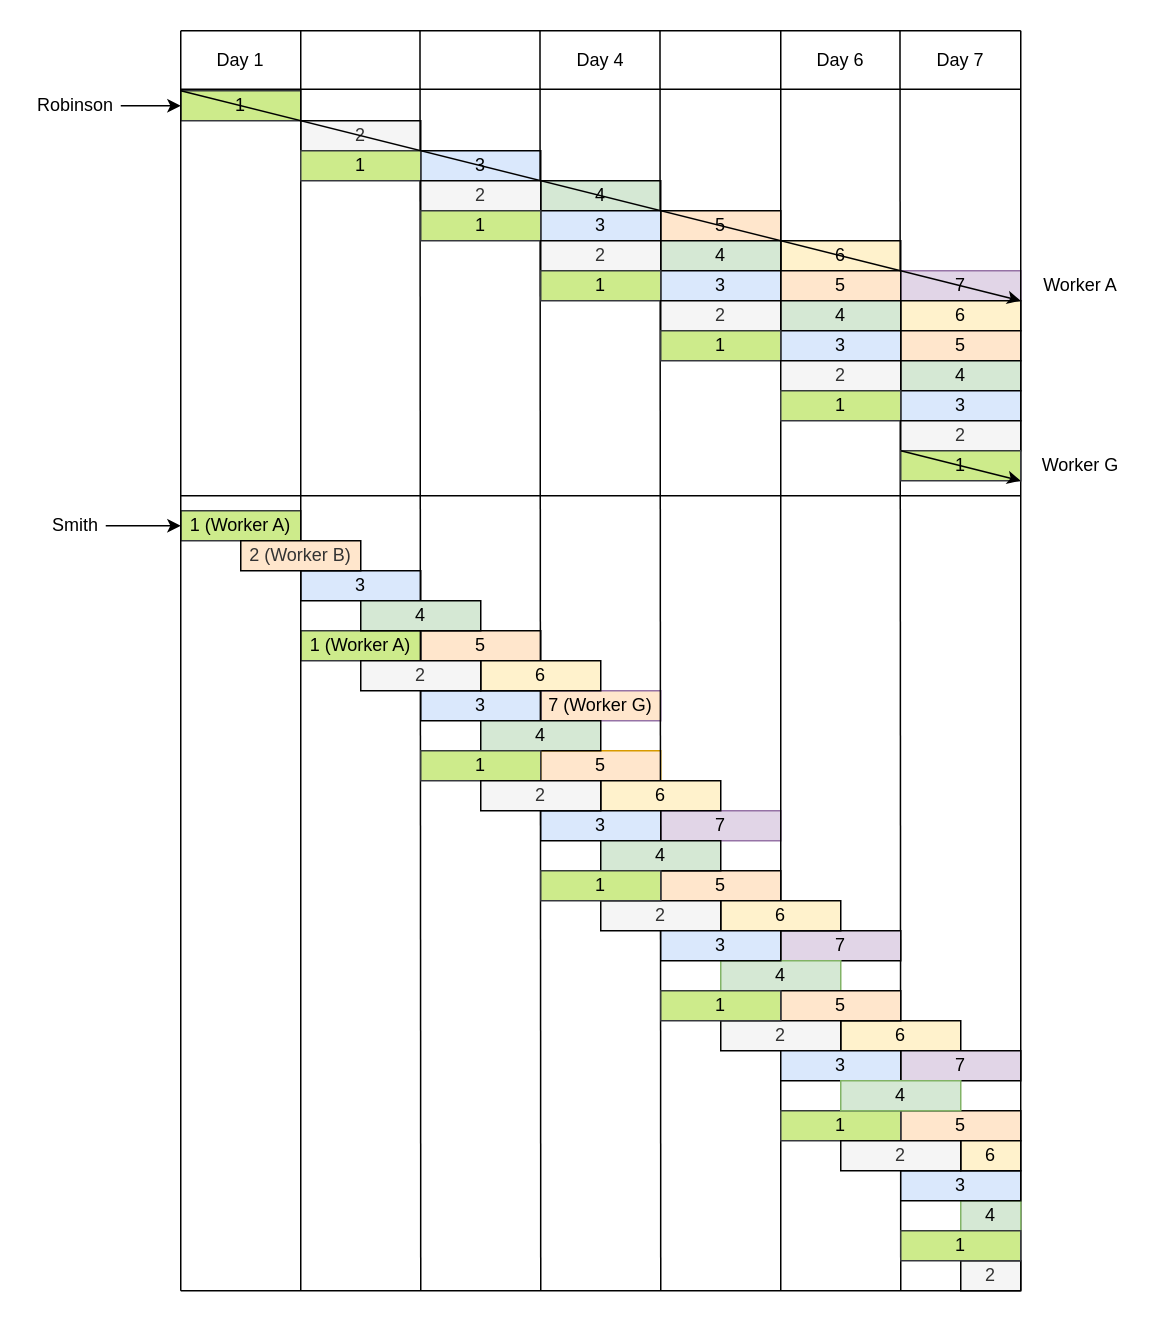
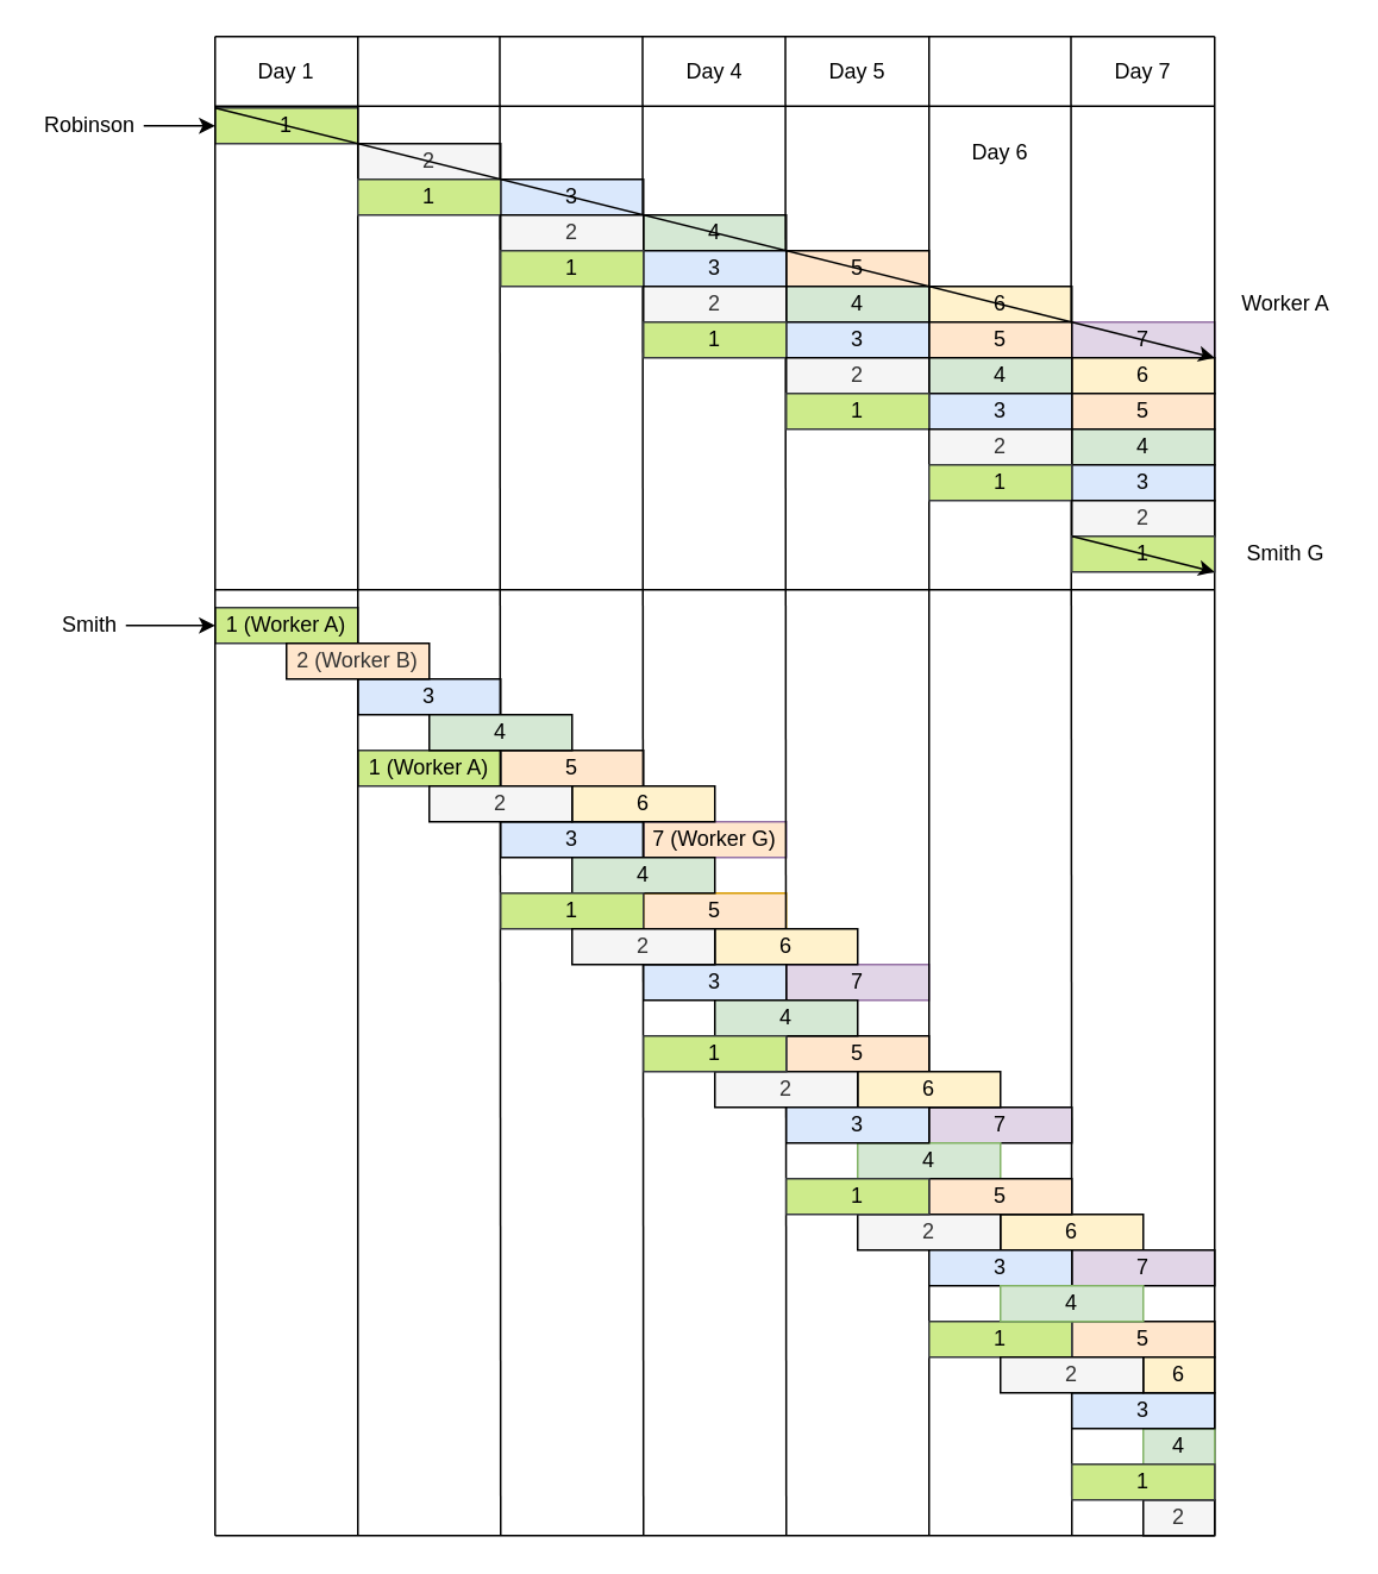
  <mxCell id="0" />
  <mxCell id="1" parent="0" />
  <mxCell id="2" value="1" style="rounded=0;whiteSpace=wrap;html=1;fillColor=#cdeb8b;strokeColor=#36393d;" vertex="1" parent="1"><mxGeometry x="120" y="60" width="80" height="20" as="geometry" /></mxCell>
  <mxCell id="3" value="2" style="rounded=0;whiteSpace=wrap;html=1;fillColor=#f5f5f5;fontColor=#333333;" vertex="1" parent="1"><mxGeometry x="200" y="80" width="80" height="20" as="geometry" /></mxCell>
  <mxCell id="4" value="3" style="rounded=0;whiteSpace=wrap;html=1;fillColor=#dae8fc;" vertex="1" parent="1"><mxGeometry x="280" y="100" width="80" height="20" as="geometry" /></mxCell>
  <mxCell id="5" value="4" style="rounded=0;whiteSpace=wrap;html=1;fillColor=#d5e8d4;" vertex="1" parent="1"><mxGeometry x="360" y="120" width="80" height="20" as="geometry" /></mxCell>
  <mxCell id="6" value="5" style="rounded=0;whiteSpace=wrap;html=1;fillColor=#ffe6cc;" vertex="1" parent="1"><mxGeometry x="440" y="140" width="80" height="20" as="geometry" /></mxCell>
  <mxCell id="7" value="6" style="rounded=0;whiteSpace=wrap;html=1;fillColor=#fff2cc;" vertex="1" parent="1"><mxGeometry x="520" y="160" width="80" height="20" as="geometry" /></mxCell>
  <mxCell id="8" value="7" style="rounded=0;whiteSpace=wrap;html=1;fillColor=#e1d5e7;strokeColor=#9673a6;" vertex="1" parent="1"><mxGeometry x="600" y="180" width="80" height="20" as="geometry" /></mxCell>
  <mxCell id="9" value="1 (Worker A)" style="rounded=0;whiteSpace=wrap;html=1;fillColor=#cdeb8b;strokeColor=#36393d;" vertex="1" parent="1"><mxGeometry x="120" y="340" width="80" height="20" as="geometry" /></mxCell>
  <mxCell id="10" value="3" style="rounded=0;whiteSpace=wrap;html=1;fillColor=#dae8fc;" vertex="1" parent="1"><mxGeometry x="200" y="380" width="80" height="20" as="geometry" /></mxCell>
  <mxCell id="11" value="5" style="rounded=0;whiteSpace=wrap;html=1;fillColor=#ffe6cc;" vertex="1" parent="1"><mxGeometry x="280" y="420" width="80" height="20" as="geometry" /></mxCell>
  <mxCell id="12" value="7 (Worker G)" style="rounded=0;whiteSpace=wrap;html=1;fillColor=#ffe6cc;strokeColor=#9673a6;" vertex="1" parent="1"><mxGeometry x="360" y="460" width="80" height="20" as="geometry" /></mxCell>
  <mxCell id="13" style="edgeStyle=orthogonalEdgeStyle;rounded=0;orthogonalLoop=1;jettySize=auto;html=1;exitX=1;exitY=0.5;exitDx=0;exitDy=0;entryX=0;entryY=0.5;entryDx=0;entryDy=0;" edge="1" parent="1" source="14" target="2"><mxGeometry relative="1" as="geometry" /></mxCell>
  <mxCell id="14" value="Robinson" style="text;html=1;strokeColor=none;fillColor=none;align=center;verticalAlign=middle;whiteSpace=wrap;rounded=0;" vertex="1" parent="1"><mxGeometry x="20" y="60" width="60" height="20" as="geometry" /></mxCell>
  <mxCell id="15" style="edgeStyle=orthogonalEdgeStyle;rounded=0;orthogonalLoop=1;jettySize=auto;html=1;entryX=0;entryY=0.5;entryDx=0;entryDy=0;exitX=1;exitY=0.5;exitDx=0;exitDy=0;" edge="1" parent="1" source="16" target="9"><mxGeometry relative="1" as="geometry"><mxPoint x="80" y="250" as="sourcePoint" /></mxGeometry></mxCell>
  <mxCell id="16" value="Smith" style="text;html=1;strokeColor=none;fillColor=none;align=center;verticalAlign=middle;whiteSpace=wrap;rounded=0;" vertex="1" parent="1"><mxGeometry x="30" y="340" width="40" height="20" as="geometry" /></mxCell>
  <mxCell id="17" value="Day 1" style="text;html=1;strokeColor=none;fillColor=none;align=center;verticalAlign=middle;whiteSpace=wrap;rounded=0;" vertex="1" parent="1"><mxGeometry x="140" y="30" width="40" height="20" as="geometry" /></mxCell>
  <mxCell id="18" value="Day 4" style="text;html=1;strokeColor=none;fillColor=none;align=center;verticalAlign=middle;whiteSpace=wrap;rounded=0;" vertex="1" parent="1"><mxGeometry x="380" y="30" width="40" height="20" as="geometry" /></mxCell>
- <mxCell id="20" value="Day 6" style="text;html=1;strokeColor=none;fillColor=none;align=center;verticalAlign=middle;whiteSpace=wrap;rounded=0;" vertex="1" parent="1"><mxGeometry x="540" y="30" width="40" height="20" as="geometry" /></mxCell>
+ <mxCell id="19" value="Day 5" style="text;html=1;strokeColor=none;fillColor=none;align=center;verticalAlign=middle;whiteSpace=wrap;rounded=0;" vertex="1" parent="1"><mxGeometry x="460" y="30" width="40" height="20" as="geometry" /></mxCell>
+ <mxCell id="20" value="Day 6" style="text;html=1;strokeColor=none;fillColor=none;align=center;verticalAlign=middle;whiteSpace=wrap;rounded=0;" vertex="1" parent="1"><mxGeometry x="540" y="75" width="40" height="20" as="geometry" /></mxCell>
  <mxCell id="21" value="Day 7" style="text;html=1;strokeColor=none;fillColor=none;align=center;verticalAlign=middle;whiteSpace=wrap;rounded=0;" vertex="1" parent="1"><mxGeometry x="620" y="30" width="40" height="20" as="geometry" /></mxCell>
  <mxCell id="22" value="1 (Worker A)" style="rounded=0;whiteSpace=wrap;html=1;fillColor=#cdeb8b;strokeColor=#36393d;" vertex="1" parent="1"><mxGeometry x="200" y="420" width="80" height="20" as="geometry" /></mxCell>
  <mxCell id="23" value="3" style="rounded=0;whiteSpace=wrap;html=1;fillColor=#dae8fc;" vertex="1" parent="1"><mxGeometry x="280" y="460" width="80" height="20" as="geometry" /></mxCell>
  <mxCell id="24" value="5" style="rounded=0;whiteSpace=wrap;html=1;fillColor=#ffe6cc;strokeColor=#d79b00;" vertex="1" parent="1"><mxGeometry x="360" y="500" width="80" height="20" as="geometry" /></mxCell>
  <mxCell id="25" value="7" style="rounded=0;whiteSpace=wrap;html=1;fillColor=#e1d5e7;strokeColor=#9673a6;" vertex="1" parent="1"><mxGeometry x="440" y="540" width="80" height="20" as="geometry" /></mxCell>
  <mxCell id="26" value="" style="endArrow=none;html=1;" edge="1" parent="1"><mxGeometry width="50" height="50" relative="1" as="geometry"><mxPoint x="200" y="20" as="sourcePoint" /><mxPoint x="200" y="860" as="targetPoint" /></mxGeometry></mxCell>
  <mxCell id="27" value="" style="endArrow=none;html=1;" edge="1" parent="1"><mxGeometry width="50" height="50" relative="1" as="geometry"><mxPoint x="279.5" y="20" as="sourcePoint" /><mxPoint x="280" y="860" as="targetPoint" /></mxGeometry></mxCell>
  <mxCell id="28" value="" style="endArrow=none;html=1;" edge="1" parent="1"><mxGeometry width="50" height="50" relative="1" as="geometry"><mxPoint x="359.5" y="20" as="sourcePoint" /><mxPoint x="360" y="860" as="targetPoint" /></mxGeometry></mxCell>
  <mxCell id="29" value="" style="endArrow=none;html=1;" edge="1" parent="1"><mxGeometry width="50" height="50" relative="1" as="geometry"><mxPoint x="439.5" y="20" as="sourcePoint" /><mxPoint x="440" y="860" as="targetPoint" /></mxGeometry></mxCell>
  <mxCell id="30" value="" style="endArrow=none;html=1;" edge="1" parent="1"><mxGeometry width="50" height="50" relative="1" as="geometry"><mxPoint x="520" y="20" as="sourcePoint" /><mxPoint x="520" y="860" as="targetPoint" /></mxGeometry></mxCell>
  <mxCell id="31" value="" style="endArrow=none;html=1;" edge="1" parent="1"><mxGeometry width="50" height="50" relative="1" as="geometry"><mxPoint x="599.5" y="20" as="sourcePoint" /><mxPoint x="600" y="860" as="targetPoint" /></mxGeometry></mxCell>
  <mxCell id="32" value="2 (Worker B)" style="rounded=0;whiteSpace=wrap;html=1;fillColor=#ffe6cc;fontColor=#333333;" vertex="1" parent="1"><mxGeometry x="160" y="360" width="80" height="20" as="geometry" /></mxCell>
  <mxCell id="33" value="4" style="rounded=0;whiteSpace=wrap;html=1;fillColor=#d5e8d4;" vertex="1" parent="1"><mxGeometry x="240" y="400" width="80" height="20" as="geometry" /></mxCell>
  <mxCell id="34" value="6" style="rounded=0;whiteSpace=wrap;html=1;fillColor=#fff2cc;" vertex="1" parent="1"><mxGeometry x="320" y="440" width="80" height="20" as="geometry" /></mxCell>
  <mxCell id="35" value="2" style="rounded=0;whiteSpace=wrap;html=1;fillColor=#f5f5f5;fontColor=#333333;" vertex="1" parent="1"><mxGeometry x="240" y="440" width="80" height="20" as="geometry" /></mxCell>
  <mxCell id="36" value="4" style="rounded=0;whiteSpace=wrap;html=1;fillColor=#d5e8d4;" vertex="1" parent="1"><mxGeometry x="320" y="480" width="80" height="20" as="geometry" /></mxCell>
  <mxCell id="37" value="6" style="rounded=0;whiteSpace=wrap;html=1;fillColor=#fff2cc;" vertex="1" parent="1"><mxGeometry x="400" y="520" width="80" height="20" as="geometry" /></mxCell>
  <mxCell id="38" value="" style="endArrow=none;html=1;" edge="1" parent="1"><mxGeometry width="50" height="50" relative="1" as="geometry"><mxPoint x="120" y="20" as="sourcePoint" /><mxPoint x="120" y="860" as="targetPoint" /></mxGeometry></mxCell>
  <mxCell id="39" value="" style="endArrow=none;html=1;entryX=1;entryY=1;entryDx=0;entryDy=0;" edge="1" parent="1" target="63"><mxGeometry width="50" height="50" relative="1" as="geometry"><mxPoint x="680" y="20" as="sourcePoint" /><mxPoint x="680" y="520" as="targetPoint" /></mxGeometry></mxCell>
  <mxCell id="40" value="" style="endArrow=none;html=1;" edge="1" parent="1"><mxGeometry width="50" height="50" relative="1" as="geometry"><mxPoint x="120" y="20" as="sourcePoint" /><mxPoint x="680" y="20" as="targetPoint" /></mxGeometry></mxCell>
  <mxCell id="41" value="1" style="rounded=0;whiteSpace=wrap;html=1;fillColor=#cdeb8b;strokeColor=#36393d;" vertex="1" parent="1"><mxGeometry x="280" y="500" width="80" height="20" as="geometry" /></mxCell>
  <mxCell id="42" value="3" style="rounded=0;whiteSpace=wrap;html=1;fillColor=#dae8fc;" vertex="1" parent="1"><mxGeometry x="360" y="540" width="80" height="20" as="geometry" /></mxCell>
  <mxCell id="43" value="5" style="rounded=0;whiteSpace=wrap;html=1;fillColor=#ffe6cc;" vertex="1" parent="1"><mxGeometry x="440" y="580" width="80" height="20" as="geometry" /></mxCell>
  <mxCell id="44" value="7" style="rounded=0;whiteSpace=wrap;html=1;fillColor=#e1d5e7;" vertex="1" parent="1"><mxGeometry x="520" y="620" width="80" height="20" as="geometry" /></mxCell>
  <mxCell id="45" value="2" style="rounded=0;whiteSpace=wrap;html=1;fillColor=#f5f5f5;fontColor=#333333;" vertex="1" parent="1"><mxGeometry x="320" y="520" width="80" height="20" as="geometry" /></mxCell>
  <mxCell id="46" value="4" style="rounded=0;whiteSpace=wrap;html=1;fillColor=#d5e8d4;" vertex="1" parent="1"><mxGeometry x="400" y="560" width="80" height="20" as="geometry" /></mxCell>
  <mxCell id="47" value="6" style="rounded=0;whiteSpace=wrap;html=1;fillColor=#fff2cc;" vertex="1" parent="1"><mxGeometry x="480" y="600" width="80" height="20" as="geometry" /></mxCell>
  <mxCell id="48" value="" style="endArrow=none;html=1;" edge="1" parent="1"><mxGeometry width="50" height="50" relative="1" as="geometry"><mxPoint x="120" y="860" as="sourcePoint" /><mxPoint x="680" y="860" as="targetPoint" /></mxGeometry></mxCell>
  <mxCell id="49" value="" style="endArrow=none;html=1;" edge="1" parent="1"><mxGeometry width="50" height="50" relative="1" as="geometry"><mxPoint x="120" y="59" as="sourcePoint" /><mxPoint x="680" y="59" as="targetPoint" /></mxGeometry></mxCell>
  <mxCell id="50" value="" style="endArrow=none;html=1;" edge="1" parent="1"><mxGeometry width="50" height="50" relative="1" as="geometry"><mxPoint x="120" y="330" as="sourcePoint" /><mxPoint x="680" y="330" as="targetPoint" /></mxGeometry></mxCell>
  <mxCell id="51" value="6" style="rounded=0;whiteSpace=wrap;html=1;fillColor=#fff2cc;" vertex="1" parent="1"><mxGeometry x="560" y="680" width="80" height="20" as="geometry" /></mxCell>
  <mxCell id="52" value="2" style="rounded=0;whiteSpace=wrap;html=1;fillColor=#f5f5f5;fontColor=#333333;" vertex="1" parent="1"><mxGeometry x="400" y="600" width="80" height="20" as="geometry" /></mxCell>
  <mxCell id="53" value="4" style="rounded=0;whiteSpace=wrap;html=1;fillColor=#d5e8d4;strokeColor=#82b366;" vertex="1" parent="1"><mxGeometry x="480" y="640" width="80" height="20" as="geometry" /></mxCell>
  <mxCell id="54" value="1" style="rounded=0;whiteSpace=wrap;html=1;fillColor=#cdeb8b;strokeColor=#36393d;" vertex="1" parent="1"><mxGeometry x="360" y="580" width="80" height="20" as="geometry" /></mxCell>
  <mxCell id="55" value="3" style="rounded=0;whiteSpace=wrap;html=1;fillColor=#dae8fc;" vertex="1" parent="1"><mxGeometry x="440" y="620" width="80" height="20" as="geometry" /></mxCell>
  <mxCell id="56" value="5" style="rounded=0;whiteSpace=wrap;html=1;fillColor=#ffe6cc;" vertex="1" parent="1"><mxGeometry x="520" y="660" width="80" height="20" as="geometry" /></mxCell>
  <mxCell id="57" value="7" style="rounded=0;whiteSpace=wrap;html=1;fillColor=#e1d5e7;" vertex="1" parent="1"><mxGeometry x="600" y="700" width="80" height="20" as="geometry" /></mxCell>
  <mxCell id="58" value="2" style="rounded=0;whiteSpace=wrap;html=1;fillColor=#f5f5f5;fontColor=#333333;" vertex="1" parent="1"><mxGeometry x="480" y="680" width="80" height="20" as="geometry" /></mxCell>
  <mxCell id="59" value="4" style="rounded=0;whiteSpace=wrap;html=1;fillColor=#d5e8d4;strokeColor=#82b366;" vertex="1" parent="1"><mxGeometry x="640" y="800" width="40" height="20" as="geometry" /></mxCell>
  <mxCell id="60" value="1" style="rounded=0;whiteSpace=wrap;html=1;fillColor=#cdeb8b;strokeColor=#36393d;" vertex="1" parent="1"><mxGeometry x="440" y="660" width="80" height="20" as="geometry" /></mxCell>
  <mxCell id="61" value="3" style="rounded=0;whiteSpace=wrap;html=1;fillColor=#dae8fc;" vertex="1" parent="1"><mxGeometry x="520" y="700" width="80" height="20" as="geometry" /></mxCell>
  <mxCell id="62" value="5" style="rounded=0;whiteSpace=wrap;html=1;fillColor=#ffe6cc;" vertex="1" parent="1"><mxGeometry x="600" y="740" width="80" height="20" as="geometry" /></mxCell>
  <mxCell id="63" value="2" style="rounded=0;whiteSpace=wrap;html=1;fillColor=#f5f5f5;fontColor=#333333;" vertex="1" parent="1"><mxGeometry x="640" y="840" width="40" height="20" as="geometry" /></mxCell>
  <mxCell id="64" value="1" style="rounded=0;whiteSpace=wrap;html=1;fillColor=#cdeb8b;strokeColor=#36393d;" vertex="1" parent="1"><mxGeometry x="520" y="740" width="80" height="20" as="geometry" /></mxCell>
  <mxCell id="65" value="3" style="rounded=0;whiteSpace=wrap;html=1;fillColor=#dae8fc;" vertex="1" parent="1"><mxGeometry x="600" y="780" width="80" height="20" as="geometry" /></mxCell>
  <mxCell id="66" value="1" style="rounded=0;whiteSpace=wrap;html=1;fillColor=#cdeb8b;strokeColor=#36393d;" vertex="1" parent="1"><mxGeometry x="600" y="820" width="80" height="20" as="geometry" /></mxCell>
  <mxCell id="67" value="4" style="rounded=0;whiteSpace=wrap;html=1;fillColor=#d5e8d4;strokeColor=#82b366;" vertex="1" parent="1"><mxGeometry x="560" y="720" width="80" height="20" as="geometry" /></mxCell>
  <mxCell id="68" value="6" style="rounded=0;whiteSpace=wrap;html=1;fillColor=#fff2cc;" vertex="1" parent="1"><mxGeometry x="640" y="760" width="40" height="20" as="geometry" /></mxCell>
  <mxCell id="69" value="2" style="rounded=0;whiteSpace=wrap;html=1;fillColor=#f5f5f5;fontColor=#333333;" vertex="1" parent="1"><mxGeometry x="560" y="760" width="80" height="20" as="geometry" /></mxCell>
  <mxCell id="70" value="1" style="rounded=0;whiteSpace=wrap;html=1;fillColor=#cdeb8b;strokeColor=#36393d;" vertex="1" parent="1"><mxGeometry x="200" y="100" width="80" height="20" as="geometry" /></mxCell>
  <mxCell id="71" value="2" style="rounded=0;whiteSpace=wrap;html=1;fillColor=#f5f5f5;fontColor=#333333;" vertex="1" parent="1"><mxGeometry x="280" y="120" width="80" height="20" as="geometry" /></mxCell>
  <mxCell id="72" value="3" style="rounded=0;whiteSpace=wrap;html=1;fillColor=#dae8fc;" vertex="1" parent="1"><mxGeometry x="360" y="140" width="80" height="20" as="geometry" /></mxCell>
  <mxCell id="73" value="4" style="rounded=0;whiteSpace=wrap;html=1;fillColor=#d5e8d4;" vertex="1" parent="1"><mxGeometry x="440" y="160" width="80" height="20" as="geometry" /></mxCell>
  <mxCell id="74" value="5" style="rounded=0;whiteSpace=wrap;html=1;fillColor=#ffe6cc;" vertex="1" parent="1"><mxGeometry x="520" y="180" width="80" height="20" as="geometry" /></mxCell>
  <mxCell id="75" value="6" style="rounded=0;whiteSpace=wrap;html=1;fillColor=#fff2cc;" vertex="1" parent="1"><mxGeometry x="600" y="200" width="80" height="20" as="geometry" /></mxCell>
  <mxCell id="76" value="1" style="rounded=0;whiteSpace=wrap;html=1;fillColor=#cdeb8b;strokeColor=#36393d;" vertex="1" parent="1"><mxGeometry x="280" y="140" width="80" height="20" as="geometry" /></mxCell>
  <mxCell id="77" value="2" style="rounded=0;whiteSpace=wrap;html=1;fillColor=#f5f5f5;fontColor=#333333;" vertex="1" parent="1"><mxGeometry x="360" y="160" width="80" height="20" as="geometry" /></mxCell>
  <mxCell id="78" value="3" style="rounded=0;whiteSpace=wrap;html=1;fillColor=#dae8fc;" vertex="1" parent="1"><mxGeometry x="440" y="180" width="80" height="20" as="geometry" /></mxCell>
  <mxCell id="79" value="4" style="rounded=0;whiteSpace=wrap;html=1;fillColor=#d5e8d4;" vertex="1" parent="1"><mxGeometry x="520" y="200" width="80" height="20" as="geometry" /></mxCell>
  <mxCell id="80" value="5" style="rounded=0;whiteSpace=wrap;html=1;fillColor=#ffe6cc;" vertex="1" parent="1"><mxGeometry x="600" y="220" width="80" height="20" as="geometry" /></mxCell>
  <mxCell id="81" value="1" style="rounded=0;whiteSpace=wrap;html=1;fillColor=#cdeb8b;strokeColor=#36393d;" vertex="1" parent="1"><mxGeometry x="360" y="180" width="80" height="20" as="geometry" /></mxCell>
  <mxCell id="82" value="2" style="rounded=0;whiteSpace=wrap;html=1;fillColor=#f5f5f5;fontColor=#333333;" vertex="1" parent="1"><mxGeometry x="440" y="200" width="80" height="20" as="geometry" /></mxCell>
  <mxCell id="83" value="3" style="rounded=0;whiteSpace=wrap;html=1;fillColor=#dae8fc;" vertex="1" parent="1"><mxGeometry x="520" y="220" width="80" height="20" as="geometry" /></mxCell>
  <mxCell id="84" value="4" style="rounded=0;whiteSpace=wrap;html=1;fillColor=#d5e8d4;" vertex="1" parent="1"><mxGeometry x="600" y="240" width="80" height="20" as="geometry" /></mxCell>
  <mxCell id="85" value="1" style="rounded=0;whiteSpace=wrap;html=1;fillColor=#cdeb8b;strokeColor=#36393d;" vertex="1" parent="1"><mxGeometry x="440" y="220" width="80" height="20" as="geometry" /></mxCell>
  <mxCell id="86" value="2" style="rounded=0;whiteSpace=wrap;html=1;fillColor=#f5f5f5;fontColor=#333333;" vertex="1" parent="1"><mxGeometry x="520" y="240" width="80" height="20" as="geometry" /></mxCell>
  <mxCell id="87" value="3" style="rounded=0;whiteSpace=wrap;html=1;fillColor=#dae8fc;" vertex="1" parent="1"><mxGeometry x="600" y="260" width="80" height="20" as="geometry" /></mxCell>
  <mxCell id="88" value="1" style="rounded=0;whiteSpace=wrap;html=1;fillColor=#cdeb8b;strokeColor=#36393d;" vertex="1" parent="1"><mxGeometry x="520" y="260" width="80" height="20" as="geometry" /></mxCell>
  <mxCell id="89" value="2" style="rounded=0;whiteSpace=wrap;html=1;fillColor=#f5f5f5;fontColor=#333333;" vertex="1" parent="1"><mxGeometry x="600" y="280" width="80" height="20" as="geometry" /></mxCell>
  <mxCell id="90" value="1" style="rounded=0;whiteSpace=wrap;html=1;fillColor=#cdeb8b;strokeColor=#36393d;" vertex="1" parent="1"><mxGeometry x="600" y="300" width="80" height="20" as="geometry" /></mxCell>
  <mxCell id="91" value="" style="endArrow=classic;html=1;entryX=1;entryY=0;entryDx=0;entryDy=0;" edge="1" parent="1" target="75"><mxGeometry width="50" height="50" relative="1" as="geometry"><mxPoint x="120" y="60" as="sourcePoint" /><mxPoint x="710" y="195" as="targetPoint" /></mxGeometry></mxCell>
- <mxCell id="92" value="Worker A" style="text;html=1;strokeColor=none;fillColor=none;align=center;verticalAlign=middle;whiteSpace=wrap;rounded=0;" vertex="1" parent="1"><mxGeometry x="690" y="180" width="60" height="20" as="geometry" /></mxCell>
- <mxCell id="93" value="Worker G" style="text;html=1;strokeColor=none;fillColor=none;align=center;verticalAlign=middle;whiteSpace=wrap;rounded=0;" vertex="1" parent="1"><mxGeometry x="690" y="300" width="60" height="20" as="geometry" /></mxCell>
+ <mxCell id="92" value="Worker A" style="text;html=1;strokeColor=none;fillColor=none;align=center;verticalAlign=middle;whiteSpace=wrap;rounded=0;" vertex="1" parent="1"><mxGeometry x="690" y="160" width="60" height="20" as="geometry" /></mxCell>
+ <mxCell id="93" value="Smith G" style="text;html=1;strokeColor=none;fillColor=none;align=center;verticalAlign=middle;whiteSpace=wrap;rounded=0;" vertex="1" parent="1"><mxGeometry x="690" y="300" width="60" height="20" as="geometry" /></mxCell>
  <mxCell id="94" value="" style="endArrow=classic;html=1;" edge="1" parent="1"><mxGeometry width="50" height="50" relative="1" as="geometry"><mxPoint x="600" y="300" as="sourcePoint" /><mxPoint x="680" y="320" as="targetPoint" /></mxGeometry></mxCell>
